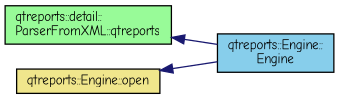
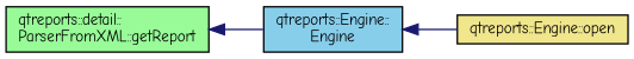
  digraph {
    fontname="Comic Neue"
    rankdir=LR
    node [color=black fontname="Comic Neue" fontsize=10 shape=record style=filled]
    edge [color=midnightblue dir=back fontname="Comic Neue" fontsize=10 labelfontname=Helvetica labelfontsize=10 style=solid]
-   n1 [fillcolor=palegreen fontcolor=black height=0.2 label="qtreports::detail::\lParserFromXML::qtreports" width=0.4]
+   n1 [fillcolor=palegreen fontcolor=black height=0.2 label="qtreports::detail::\lParserFromXML::getReport" width=0.4]
    n2 [fillcolor=skyblue height=0.2 label="qtreports::Engine::\lEngine" width=0.4]
    n3 [fillcolor=khaki height=0.2 label="qtreports::Engine::open" width=0.4]
    n1 -> n2
-   n3 -> n2
+   n2 -> n3
  }
